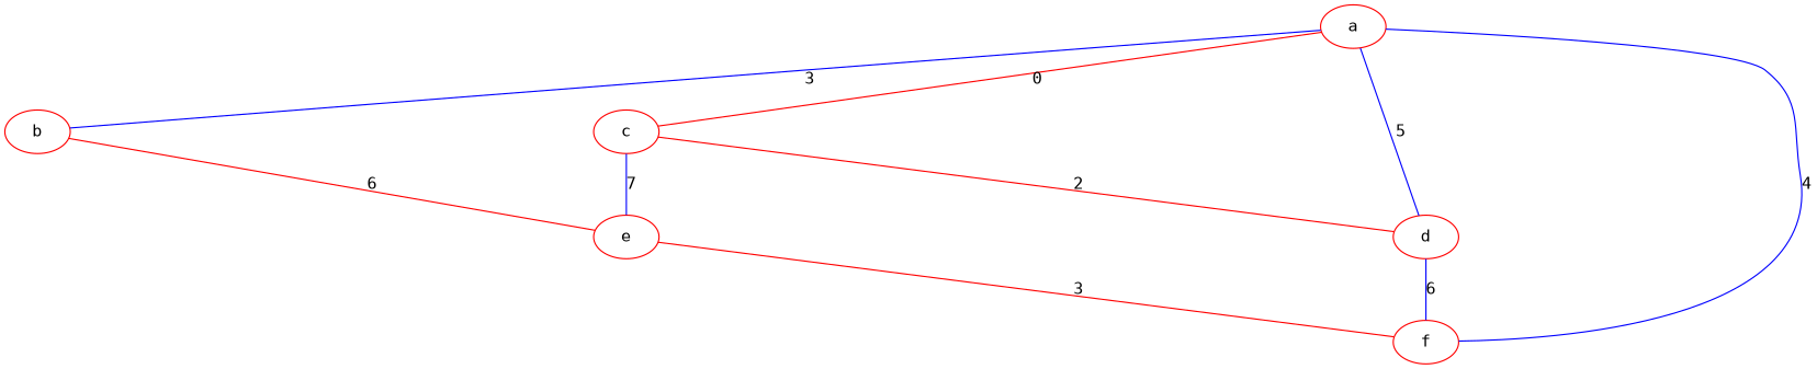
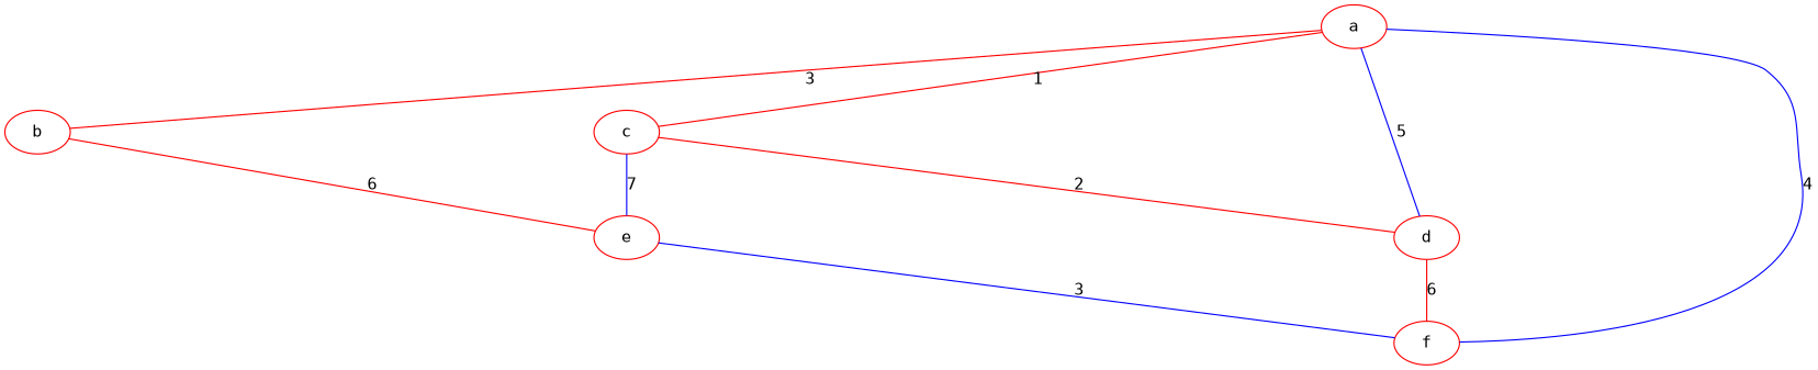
  digraph {
    fontname="DejaVu Sans Mono"
    nodesep=6.0
    splines=true
    node [color=red fontname="DejaVu Sans Mono"]
    edge [color=blue dir=none fontname="DejaVu Sans Mono"]
    a
    b
    c
    d
    f
    e
-   a -> b [label=3]
-   a -> c [color=red label=0]
+   a -> b [color=red label=3]
+   a -> c [color=red label=1]
    a -> d [label=5]
    a -> f [label=4]
    b -> e [color=red label=6]
    c -> d [color=red label=2]
    c -> e [label=7]
-   d -> f [label=6]
-   e -> f [color=red label=3]
+   d -> f [color=red label=6]
+   e -> f [label=3]
  }
